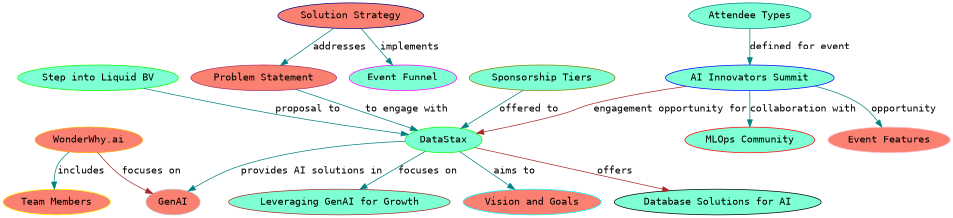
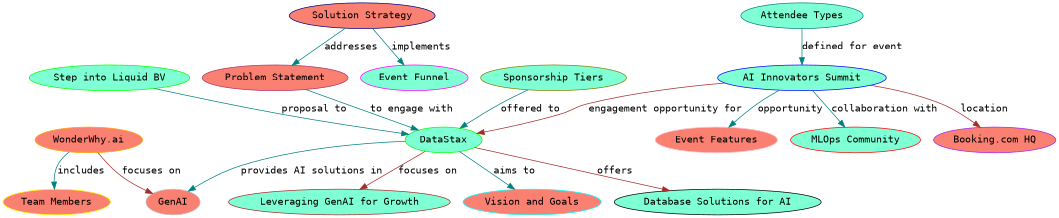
  digraph {
    fontname="DejaVu Sans Mono"
    node [fillcolor=aquamarine fontname="DejaVu Sans Mono" style=filled]
    edge [color=teal fontname="DejaVu Sans Mono"]
    n1 [color=blue label="AI Innovators Summit"]
    n2 [color=green label=DataStax]
    n3 [color=red label="MLOps Community"]
+   n4 [color=purple fillcolor=salmon label="Booking.com HQ"]
    n5 [color=pink fillcolor=salmon label="Event Features"]
    n6 [color=grey fillcolor=salmon label=GenAI]
    n7 [color=black label="Database Solutions for AI"]
    n8 [color=brown label="Leveraging GenAI for Growth"]
    n9 [color=cyan fillcolor=salmon label="Vision and Goals"]
    n10 [color=orange fillcolor=salmon label="WonderWhy.ai"]
    n11 [color=yellow fillcolor=salmon label="Team Members"]
    n12 [color=magenta label="Event Funnel"]
    n13 [color=lime label="Step into Liquid BV"]
    n14 [color=maroon fillcolor=salmon label="Problem Statement"]
    n15 [color=navy fillcolor=salmon label="Solution Strategy"]
    n16 [color=olive label="Sponsorship Tiers"]
    n17 [color=teal label="Attendee Types"]
    n1 -> n2 [color=brown label="engagement opportunity for"]
    n1 -> n3 [label="collaboration with"]
+   n1 -> n4 [color=brown label=location]
    n1 -> n5 [label=opportunity]
    n2 -> n6 [label="provides AI solutions in"]
    n2 -> n7 [color=brown label=offers]
-   n2 -> n8 [label="focuses on"]
+   n2 -> n8 [color=brown label="focuses on"]
    n2 -> n9 [label="aims to"]
    n10 -> n6 [color=brown label="focuses on"]
    n10 -> n11 [label=includes]
    n13 -> n2 [label="proposal to"]
    n14 -> n2 [label="to engage with"]
    n15 -> n12 [label=implements]
    n15 -> n14 [label=addresses]
    n16 -> n2 [label="offered to"]
    n17 -> n1 [label="defined for event"]
  }
